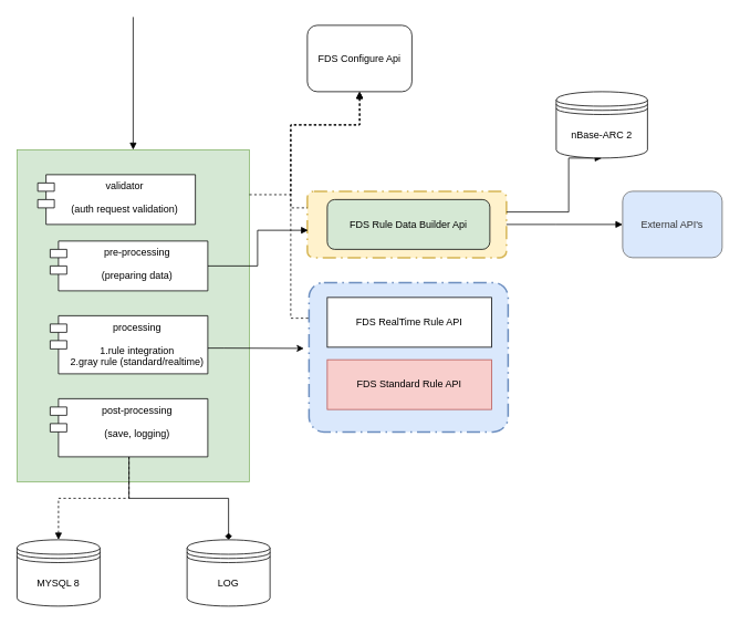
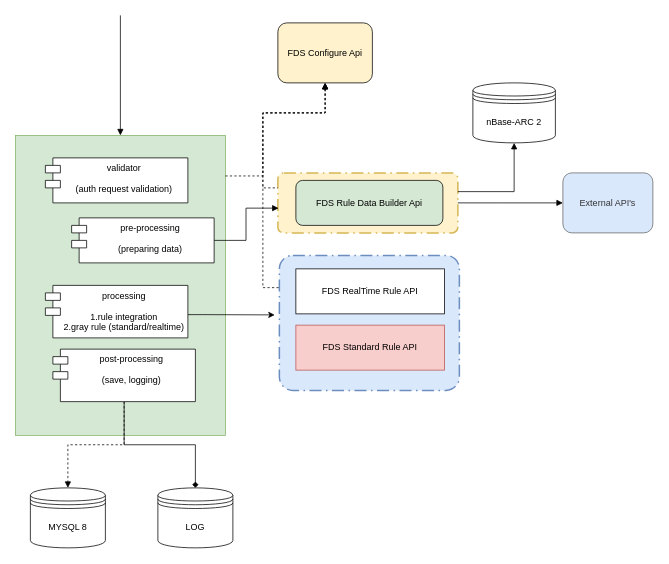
  <mxCell id="0" />
  <mxCell id="1" parent="0" />
  <mxCell id="2" value="" style="rounded=0;whiteSpace=wrap;html=1;fillColor=#d5e8d4;strokeColor=#82b366;" parent="1" vertex="1"><mxGeometry x="20" y="180" width="280" height="400" as="geometry" /></mxCell>
  <mxCell id="3" style="edgeStyle=orthogonalEdgeStyle;rounded=0;orthogonalLoop=1;jettySize=auto;html=1;entryX=0.5;entryY=0;entryDx=0;entryDy=0;startArrow=none;startFill=0;endArrow=block;endFill=1;exitX=0.5;exitY=1;exitDx=0;exitDy=0;dashed=1;" parent="1" source="19" target="25" edge="1"><mxGeometry relative="1" as="geometry" /></mxCell>
  <mxCell id="4" style="edgeStyle=orthogonalEdgeStyle;rounded=0;orthogonalLoop=1;jettySize=auto;html=1;entryX=0.5;entryY=0;entryDx=0;entryDy=0;startArrow=none;startFill=0;endArrow=diamond;endFill=1;" parent="1" source="19" target="26" edge="1"><mxGeometry relative="1" as="geometry" /></mxCell>
  <mxCell id="5" value="" style="rounded=1;arcSize=10;dashed=1;strokeColor=#6c8ebf;fillColor=#dae8fc;dashPattern=8 3 1 3;strokeWidth=2;" parent="1" vertex="1"><mxGeometry x="372" y="340" width="240" height="180" as="geometry" /></mxCell>
  <mxCell id="6" style="edgeStyle=orthogonalEdgeStyle;rounded=0;orthogonalLoop=1;jettySize=auto;html=1;exitX=1;exitY=0.5;exitDx=0;exitDy=0;startArrow=none;startFill=0;endArrow=block;endFill=1;" parent="1" source="8" edge="1"><mxGeometry relative="1" as="geometry"><mxPoint x="750" y="270" as="targetPoint" /></mxGeometry></mxCell>
  <mxCell id="7" value="" style="rounded=1;arcSize=10;dashed=1;strokeColor=#d6b656;fillColor=#fff2cc;dashPattern=8 3 1 3;strokeWidth=2;" parent="1" vertex="1"><mxGeometry x="370" y="230" width="240" height="80" as="geometry" /></mxCell>
  <mxCell id="8" value="FDS Rule Data Builder Api" style="rounded=1;whiteSpace=wrap;html=1;fillColor=#d5e8d4;" parent="1" vertex="1"><mxGeometry x="394" y="240" width="196" height="60" as="geometry" /></mxCell>
  <mxCell id="9" value="FDS RealTime Rule API" style="whiteSpace=wrap;html=1;rounded=0;" parent="1" vertex="1"><mxGeometry x="394" y="358" width="198" height="60" as="geometry" /></mxCell>
  <mxCell id="10" value="FDS Standard Rule API" style="whiteSpace=wrap;html=1;fillColor=#f8cecc;strokeColor=#b85450;rounded=0;" parent="1" vertex="1"><mxGeometry x="394" y="433" width="198" height="60" as="geometry" /></mxCell>
  <mxCell id="11" style="edgeStyle=orthogonalEdgeStyle;rounded=0;orthogonalLoop=1;jettySize=auto;html=1;entryX=1;entryY=0.132;entryDx=0;entryDy=0;entryPerimeter=0;startArrow=block;startFill=1;endArrow=none;endFill=0;dashed=1;" parent="1" edge="1"><mxGeometry relative="1" as="geometry"><mxPoint x="433" y="110" as="sourcePoint" /><mxPoint x="300" y="234.12" as="targetPoint" /><Array as="points"><mxPoint x="433" y="150" /><mxPoint x="350" y="150" /><mxPoint x="350" y="234" /></Array></mxGeometry></mxCell>
  <mxCell id="12" style="edgeStyle=orthogonalEdgeStyle;rounded=0;orthogonalLoop=1;jettySize=auto;html=1;entryX=0;entryY=0.25;entryDx=0;entryDy=0;dashed=1;startArrow=block;startFill=1;endArrow=none;endFill=0;" parent="1" source="14" target="5" edge="1"><mxGeometry relative="1" as="geometry"><Array as="points"><mxPoint x="433" y="150" /><mxPoint x="350" y="150" /><mxPoint x="350" y="383" /></Array></mxGeometry></mxCell>
  <mxCell id="13" style="edgeStyle=orthogonalEdgeStyle;rounded=0;orthogonalLoop=1;jettySize=auto;html=1;entryX=0;entryY=0.25;entryDx=0;entryDy=0;dashed=1;startArrow=block;startFill=1;endArrow=none;endFill=0;" parent="1" source="14" target="7" edge="1"><mxGeometry relative="1" as="geometry"><Array as="points"><mxPoint x="433" y="150" /><mxPoint x="350" y="150" /><mxPoint x="350" y="250" /></Array></mxGeometry></mxCell>
- <mxCell id="14" value="FDS Configure Api" style="rounded=1;whiteSpace=wrap;html=1;" parent="1" vertex="1"><mxGeometry x="370" y="30" width="126" height="80" as="geometry" /></mxCell>
+ <mxCell id="14" value="FDS Configure Api" style="rounded=1;whiteSpace=wrap;html=1;fillColor=#fff2cc;" parent="1" vertex="1"><mxGeometry x="370" y="30" width="126" height="80" as="geometry" /></mxCell>
  <mxCell id="15" style="edgeStyle=orthogonalEdgeStyle;rounded=0;orthogonalLoop=1;jettySize=auto;html=1;entryX=0.004;entryY=0.588;entryDx=0;entryDy=0;entryPerimeter=0;startArrow=none;startFill=0;endArrow=block;endFill=1;" parent="1" source="16" target="7" edge="1"><mxGeometry relative="1" as="geometry" /></mxCell>
- <mxCell id="16" value="pre-processing&#10;&#10;(preparing data)&#10;&#10;&#10;&#10;&#10;&#10;&#10; " style="shape=module;align=left;spacingLeft=20;align=center;verticalAlign=top;" parent="1" vertex="1"><mxGeometry x="60" y="290" width="190" height="60" as="geometry" /></mxCell>
+ <mxCell id="16" value="pre-processing&#10;&#10;(preparing data)&#10;&#10;&#10;&#10;&#10;&#10;&#10; " style="shape=module;align=left;spacingLeft=20;align=center;verticalAlign=top;" parent="1" vertex="1"><mxGeometry x="95" y="290" width="190" height="60" as="geometry" /></mxCell>
  <mxCell id="17" style="edgeStyle=orthogonalEdgeStyle;rounded=0;orthogonalLoop=1;jettySize=auto;html=1;entryX=-0.026;entryY=0.441;entryDx=0;entryDy=0;entryPerimeter=0;" parent="1" source="18" target="5" edge="1"><mxGeometry relative="1" as="geometry"><Array as="points"><mxPoint x="270" y="419" /><mxPoint x="270" y="419" /></Array></mxGeometry></mxCell>
  <mxCell id="18" value="processing&#10;&#10;1.rule integration&#10;2.gray rule (standard/realtime)" style="shape=module;align=left;spacingLeft=20;align=center;verticalAlign=top;" parent="1" vertex="1"><mxGeometry x="60" y="380" width="190" height="70" as="geometry" /></mxCell>
- <mxCell id="19" value="post-processing&#10;&#10;(save, logging)" style="shape=module;align=left;spacingLeft=20;align=center;verticalAlign=top;" parent="1" vertex="1"><mxGeometry x="60" y="480" width="190" height="70" as="geometry" /></mxCell>
+ <mxCell id="19" value="post-processing&#10;&#10;(save, logging)" style="shape=module;align=left;spacingLeft=20;align=center;verticalAlign=top;" parent="1" vertex="1"><mxGeometry x="70" y="465" width="190" height="70" as="geometry" /></mxCell>
  <mxCell id="20" style="edgeStyle=orthogonalEdgeStyle;rounded=0;orthogonalLoop=1;jettySize=auto;html=1;startArrow=block;startFill=1;endArrow=none;endFill=0;" parent="1" edge="1"><mxGeometry relative="1" as="geometry"><mxPoint x="160" y="20" as="targetPoint" /><mxPoint x="160" y="180" as="sourcePoint" /></mxGeometry></mxCell>
- <mxCell id="21" value="validator&#10;&#10;(auth request validation)&#10;&#10;&#10;&#10;&#10;&#10;&#10; " style="shape=module;align=left;spacingLeft=20;align=center;verticalAlign=top;" parent="1" vertex="1"><mxGeometry x="45" y="210" width="190" height="60" as="geometry" /></mxCell>
+ <mxCell id="21" value="validator&#10;&#10;(auth request validation)&#10;&#10;&#10;&#10;&#10;&#10;&#10; " style="shape=module;align=left;spacingLeft=20;align=center;verticalAlign=top;" parent="1" vertex="1"><mxGeometry x="60" y="210" width="190" height="60" as="geometry" /></mxCell>
  <mxCell id="22" style="edgeStyle=orthogonalEdgeStyle;rounded=0;orthogonalLoop=1;jettySize=auto;html=1;exitX=0.5;exitY=1;exitDx=0;exitDy=0;startArrow=block;startFill=1;endArrow=none;endFill=0;" parent="1" source="23" edge="1"><mxGeometry relative="1" as="geometry"><mxPoint x="610" y="255" as="targetPoint" /><Array as="points"><mxPoint x="685" y="255" /></Array></mxGeometry></mxCell>
- <mxCell id="23" value="nBase-ARC 2" style="shape=datastore;whiteSpace=wrap;html=1;" parent="1" vertex="1"><mxGeometry x="670" y="110" width="110" height="80" as="geometry" /></mxCell>
+ <mxCell id="23" value="nBase-ARC 2" style="shape=datastore;whiteSpace=wrap;html=1;" parent="1" vertex="1"><mxGeometry x="630" y="110" width="110" height="80" as="geometry" /></mxCell>
  <mxCell id="24" value="External API's" style="rounded=1;whiteSpace=wrap;html=1;fillColor=#dae8fc;strokeColor=#666666;fontColor=#333333;" parent="1" vertex="1"><mxGeometry x="750" y="230" width="120" height="80" as="geometry" /></mxCell>
- <mxCell id="25" value="MYSQL 8" style="shape=datastore;whiteSpace=wrap;html=1;" parent="1" vertex="1"><mxGeometry x="20" y="650" width="100" height="80" as="geometry" /></mxCell>
- <mxCell id="26" value="LOG" style="shape=datastore;whiteSpace=wrap;html=1;" parent="1" vertex="1"><mxGeometry x="225" y="650" width="100" height="80" as="geometry" /></mxCell>
+ <mxCell id="25" value="MYSQL 8" style="shape=datastore;whiteSpace=wrap;html=1;" parent="1" vertex="1"><mxGeometry x="40" y="650" width="100" height="80" as="geometry" /></mxCell>
+ <mxCell id="26" value="LOG" style="shape=datastore;whiteSpace=wrap;html=1;" parent="1" vertex="1"><mxGeometry x="210" y="650" width="100" height="80" as="geometry" /></mxCell>
